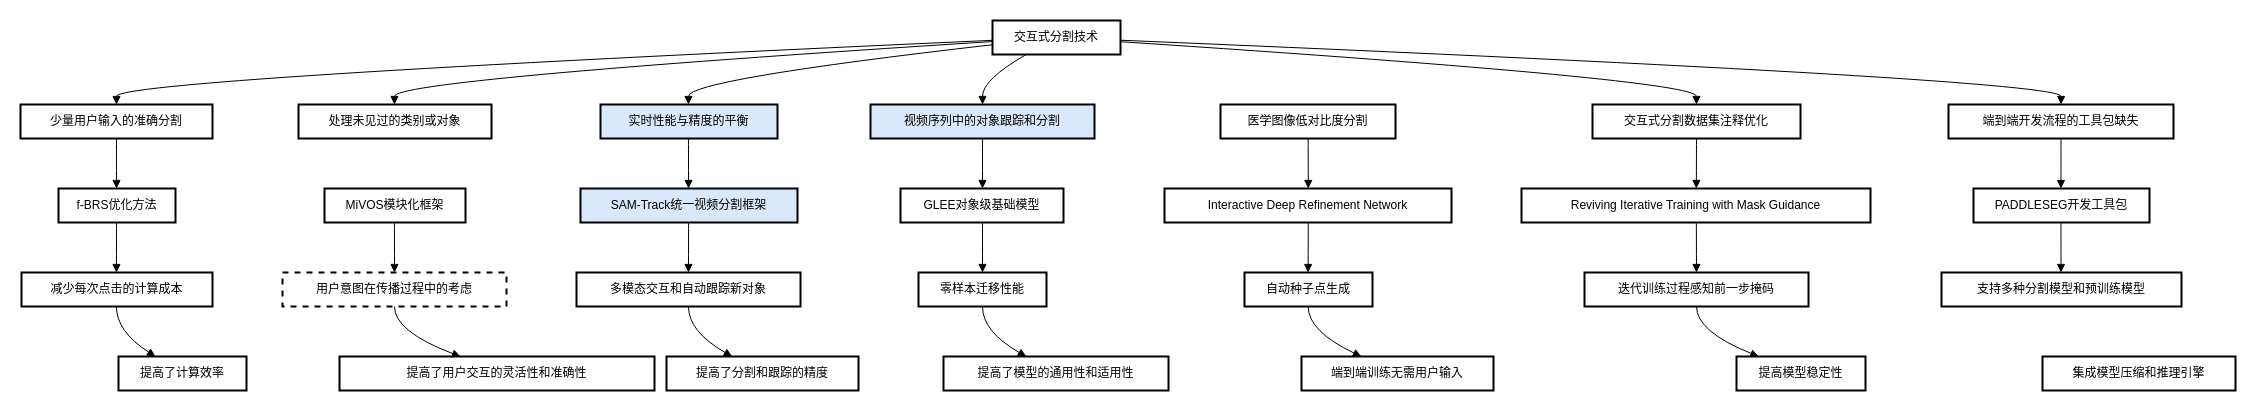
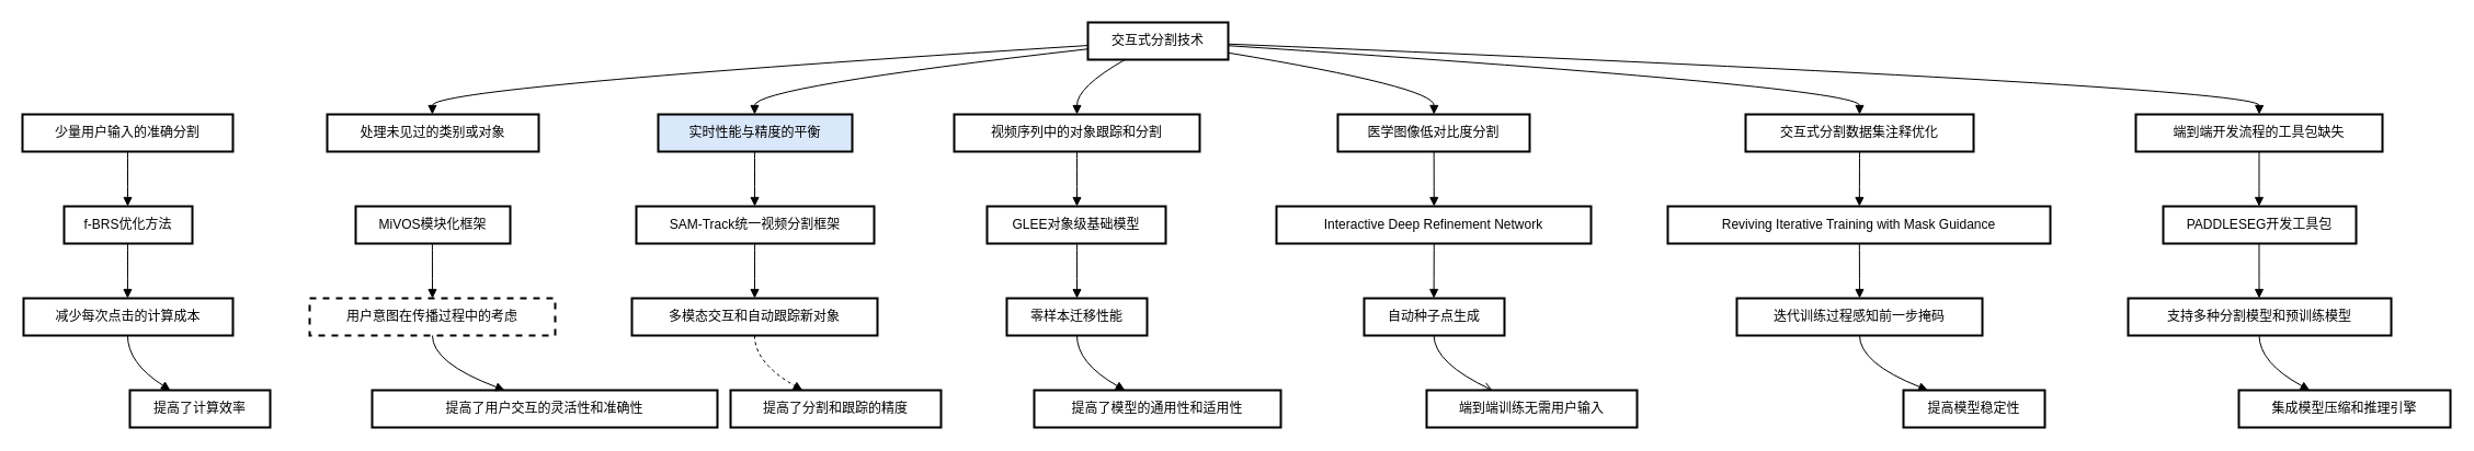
  <mxCell id="0" />
  <mxCell id="1" parent="0" />
  <mxCell id="2" value="交互式分割技术" style="whiteSpace=wrap;strokeWidth=2;" vertex="1" parent="1"><mxGeometry x="992" y="20" width="128" height="34" as="geometry" /></mxCell>
  <mxCell id="3" value="少量用户输入的准确分割" style="whiteSpace=wrap;strokeWidth=2;" vertex="1" parent="1"><mxGeometry x="20" y="104" width="192" height="34" as="geometry" /></mxCell>
  <mxCell id="4" value="处理未见过的类别或对象" style="whiteSpace=wrap;strokeWidth=2;" vertex="1" parent="1"><mxGeometry x="298" y="104" width="193" height="34" as="geometry" /></mxCell>
  <mxCell id="5" value="实时性能与精度的平衡" style="whiteSpace=wrap;strokeWidth=2;fillColor=#dae8fc;" vertex="1" parent="1"><mxGeometry x="600" y="104" width="177" height="34" as="geometry" /></mxCell>
- <mxCell id="6" value="视频序列中的对象跟踪和分割" style="whiteSpace=wrap;strokeWidth=2;fillColor=#dae8fc;" vertex="1" parent="1"><mxGeometry x="870" y="104" width="224" height="34" as="geometry" /></mxCell>
+ <mxCell id="6" value="视频序列中的对象跟踪和分割" style="whiteSpace=wrap;strokeWidth=2;" vertex="1" parent="1"><mxGeometry x="870" y="104" width="224" height="34" as="geometry" /></mxCell>
  <mxCell id="7" value="医学图像低对比度分割" style="whiteSpace=wrap;strokeWidth=2;" vertex="1" parent="1"><mxGeometry x="1220" y="104" width="175" height="34" as="geometry" /></mxCell>
  <mxCell id="8" value="交互式分割数据集注释优化" style="whiteSpace=wrap;strokeWidth=2;" vertex="1" parent="1"><mxGeometry x="1592" y="104" width="208" height="34" as="geometry" /></mxCell>
  <mxCell id="9" value="端到端开发流程的工具包缺失" style="whiteSpace=wrap;strokeWidth=2;" vertex="1" parent="1"><mxGeometry x="1948" y="104" width="225" height="34" as="geometry" /></mxCell>
  <mxCell id="10" value="f-BRS优化方法" style="whiteSpace=wrap;strokeWidth=2;" vertex="1" parent="1"><mxGeometry x="58" y="188" width="117" height="34" as="geometry" /></mxCell>
  <mxCell id="11" value="MiVOS模块化框架" style="whiteSpace=wrap;strokeWidth=2;" vertex="1" parent="1"><mxGeometry x="324" y="188" width="141" height="34" as="geometry" /></mxCell>
- <mxCell id="12" value="SAM-Track统一视频分割框架" style="whiteSpace=wrap;strokeWidth=2;fillColor=#dae8fc;" vertex="1" parent="1"><mxGeometry x="580" y="188" width="217" height="34" as="geometry" /></mxCell>
+ <mxCell id="12" value="SAM-Track统一视频分割框架" style="whiteSpace=wrap;strokeWidth=2;" vertex="1" parent="1"><mxGeometry x="580" y="188" width="217" height="34" as="geometry" /></mxCell>
  <mxCell id="13" value="GLEE对象级基础模型" style="whiteSpace=wrap;strokeWidth=2;" vertex="1" parent="1"><mxGeometry x="900" y="188" width="163" height="34" as="geometry" /></mxCell>
  <mxCell id="14" value="Interactive Deep Refinement Network" style="whiteSpace=wrap;strokeWidth=2;" vertex="1" parent="1"><mxGeometry x="1164" y="188" width="287" height="34" as="geometry" /></mxCell>
  <mxCell id="15" value="Reviving Iterative Training with Mask Guidance" style="whiteSpace=wrap;strokeWidth=2;" vertex="1" parent="1"><mxGeometry x="1521" y="188" width="349" height="34" as="geometry" /></mxCell>
  <mxCell id="16" value="PADDLESEG开发工具包" style="whiteSpace=wrap;strokeWidth=2;" vertex="1" parent="1"><mxGeometry x="1973" y="188" width="176" height="34" as="geometry" /></mxCell>
  <mxCell id="17" value="减少每次点击的计算成本" style="whiteSpace=wrap;strokeWidth=2;" vertex="1" parent="1"><mxGeometry x="21" y="272" width="191" height="34" as="geometry" /></mxCell>
  <mxCell id="18" value="用户意图在传播过程中的考虑" style="whiteSpace=wrap;strokeWidth=2;dashed=1;" vertex="1" parent="1"><mxGeometry x="282" y="272" width="224" height="34" as="geometry" /></mxCell>
  <mxCell id="19" value="多模态交互和自动跟踪新对象" style="whiteSpace=wrap;strokeWidth=2;" vertex="1" parent="1"><mxGeometry x="576" y="272" width="224" height="34" as="geometry" /></mxCell>
  <mxCell id="20" value="零样本迁移性能" style="whiteSpace=wrap;strokeWidth=2;" vertex="1" parent="1"><mxGeometry x="918" y="272" width="128" height="34" as="geometry" /></mxCell>
  <mxCell id="21" value="自动种子点生成" style="whiteSpace=wrap;strokeWidth=2;" vertex="1" parent="1"><mxGeometry x="1244" y="272" width="128" height="34" as="geometry" /></mxCell>
  <mxCell id="22" value="迭代训练过程感知前一步掩码" style="whiteSpace=wrap;strokeWidth=2;" vertex="1" parent="1"><mxGeometry x="1584" y="272" width="224" height="34" as="geometry" /></mxCell>
  <mxCell id="23" value="支持多种分割模型和预训练模型" style="whiteSpace=wrap;strokeWidth=2;" vertex="1" parent="1"><mxGeometry x="1941" y="272" width="240" height="34" as="geometry" /></mxCell>
  <mxCell id="24" value="提高了计算效率" style="whiteSpace=wrap;strokeWidth=2;" vertex="1" parent="1"><mxGeometry x="118" y="356" width="128" height="34" as="geometry" /></mxCell>
  <mxCell id="25" value="提高了用户交互的灵活性和准确性" style="whiteSpace=wrap;strokeWidth=2;" vertex="1" parent="1"><mxGeometry x="339" y="356" width="315" height="34" as="geometry" /></mxCell>
  <mxCell id="26" value="提高了分割和跟踪的精度" style="whiteSpace=wrap;strokeWidth=2;" vertex="1" parent="1"><mxGeometry x="666" y="356" width="192" height="34" as="geometry" /></mxCell>
  <mxCell id="27" value="提高了模型的通用性和适用性" style="whiteSpace=wrap;strokeWidth=2;" vertex="1" parent="1"><mxGeometry x="943" y="356" width="225" height="34" as="geometry" /></mxCell>
  <mxCell id="28" value="端到端训练无需用户输入" style="whiteSpace=wrap;strokeWidth=2;" vertex="1" parent="1"><mxGeometry x="1301" y="356" width="192" height="34" as="geometry" /></mxCell>
  <mxCell id="29" value="提高模型稳定性" style="whiteSpace=wrap;strokeWidth=2;" vertex="1" parent="1"><mxGeometry x="1736" y="356" width="129" height="34" as="geometry" /></mxCell>
  <mxCell id="30" value="集成模型压缩和推理引擎" style="whiteSpace=wrap;strokeWidth=2;" vertex="1" parent="1"><mxGeometry x="2042" y="356" width="193" height="34" as="geometry" /></mxCell>
- <mxCell id="31" value="" style="curved=1;startArrow=none;endArrow=block;exitX=-0.004;exitY=0.584;entryX=0.5;entryY=0;rounded=0;" edge="1" parent="1" source="2" target="3"><mxGeometry relative="1" as="geometry"><Array as="points"><mxPoint x="116" y="79" /></Array></mxGeometry></mxCell>
  <mxCell id="32" value="" style="curved=1;startArrow=none;endArrow=block;exitX=-0.004;exitY=0.62;entryX=0.497;entryY=0;rounded=0;" edge="1" parent="1" source="2" target="4"><mxGeometry relative="1" as="geometry"><Array as="points"><mxPoint x="394" y="79" /></Array></mxGeometry></mxCell>
  <mxCell id="33" value="" style="curved=1;startArrow=none;endArrow=block;exitX=-0.004;exitY=0.715;entryX=0.497;entryY=0;rounded=0;" edge="1" parent="1" source="2" target="5"><mxGeometry relative="1" as="geometry"><Array as="points"><mxPoint x="688" y="79" /></Array></mxGeometry></mxCell>
  <mxCell id="34" value="" style="curved=1;startArrow=none;endArrow=block;exitX=0.264;exitY=1;entryX=0.5;entryY=0;rounded=0;" edge="1" parent="1" source="2" target="6"><mxGeometry relative="1" as="geometry"><Array as="points"><mxPoint x="982" y="79" /></Array></mxGeometry></mxCell>
+ <mxCell id="35" value="" style="curved=1;startArrow=none;endArrow=block;exitX=0.996;exitY=0.814;entryX=0.501;entryY=0;rounded=0;" edge="1" parent="1" source="2" target="7"><mxGeometry relative="1" as="geometry"><Array as="points"><mxPoint x="1308" y="79" /></Array></mxGeometry></mxCell>
  <mxCell id="36" value="" style="curved=1;startArrow=none;endArrow=block;exitX=0.996;exitY=0.623;entryX=0.5;entryY=0;rounded=0;" edge="1" parent="1" source="2" target="8"><mxGeometry relative="1" as="geometry"><Array as="points"><mxPoint x="1696" y="79" /></Array></mxGeometry></mxCell>
  <mxCell id="37" value="" style="curved=1;startArrow=none;endArrow=block;exitX=0.996;exitY=0.579;entryX=0.5;entryY=0;rounded=0;" edge="1" parent="1" source="2" target="9"><mxGeometry relative="1" as="geometry"><Array as="points"><mxPoint x="2061" y="79" /></Array></mxGeometry></mxCell>
  <mxCell id="38" value="" style="curved=1;startArrow=none;endArrow=block;exitX=0.5;exitY=1;entryX=0.496;entryY=0;rounded=0;" edge="1" parent="1" source="3" target="10"><mxGeometry relative="1" as="geometry"><Array as="points" /></mxGeometry></mxCell>
  <mxCell id="39" value="" style="curved=1;startArrow=none;endArrow=block;exitX=0.497;exitY=1;entryX=0.498;entryY=0;rounded=0;" edge="1" parent="1" source="5" target="12"><mxGeometry relative="1" as="geometry"><Array as="points" /></mxGeometry></mxCell>
  <mxCell id="40" value="" style="curved=1;startArrow=none;endArrow=block;exitX=0.5;exitY=1;entryX=0.503;entryY=0;rounded=0;" edge="1" parent="1" source="6" target="13"><mxGeometry relative="1" as="geometry"><Array as="points" /></mxGeometry></mxCell>
  <mxCell id="41" value="" style="curved=1;startArrow=none;endArrow=block;exitX=0.501;exitY=1;entryX=0.501;entryY=0;rounded=0;" edge="1" parent="1" source="7" target="14"><mxGeometry relative="1" as="geometry"><Array as="points" /></mxGeometry></mxCell>
  <mxCell id="42" value="" style="curved=1;startArrow=none;endArrow=block;exitX=0.5;exitY=1;entryX=0.501;entryY=0;rounded=0;" edge="1" parent="1" source="8" target="15"><mxGeometry relative="1" as="geometry"><Array as="points" /></mxGeometry></mxCell>
  <mxCell id="43" value="" style="curved=1;startArrow=none;endArrow=block;exitX=0.5;exitY=1;entryX=0.497;entryY=0;rounded=0;" edge="1" parent="1" source="9" target="16"><mxGeometry relative="1" as="geometry"><Array as="points" /></mxGeometry></mxCell>
  <mxCell id="44" value="" style="curved=1;startArrow=none;endArrow=block;exitX=0.496;exitY=1;entryX=0.497;entryY=0;rounded=0;" edge="1" parent="1" source="10" target="17"><mxGeometry relative="1" as="geometry"><Array as="points" /></mxGeometry></mxCell>
  <mxCell id="45" value="" style="curved=1;startArrow=none;endArrow=block;exitX=0.496;exitY=1;entryX=0.5;entryY=0;rounded=0;" edge="1" parent="1" source="11" target="18"><mxGeometry relative="1" as="geometry"><Array as="points" /></mxGeometry></mxCell>
  <mxCell id="46" value="" style="curved=1;startArrow=none;endArrow=block;exitX=0.498;exitY=1;entryX=0.5;entryY=0;rounded=0;" edge="1" parent="1" source="12" target="19"><mxGeometry relative="1" as="geometry"><Array as="points" /></mxGeometry></mxCell>
  <mxCell id="47" value="" style="curved=1;startArrow=none;endArrow=block;exitX=0.503;exitY=1;entryX=0.5;entryY=0;rounded=0;" edge="1" parent="1" source="13" target="20"><mxGeometry relative="1" as="geometry"><Array as="points" /></mxGeometry></mxCell>
  <mxCell id="48" value="" style="curved=1;startArrow=none;endArrow=block;exitX=0.501;exitY=1;entryX=0.497;entryY=0;rounded=0;" edge="1" parent="1" source="14" target="21"><mxGeometry relative="1" as="geometry"><Array as="points" /></mxGeometry></mxCell>
  <mxCell id="49" value="" style="curved=1;startArrow=none;endArrow=block;exitX=0.501;exitY=1;entryX=0.5;entryY=0;rounded=0;" edge="1" parent="1" source="15" target="22"><mxGeometry relative="1" as="geometry"><Array as="points" /></mxGeometry></mxCell>
  <mxCell id="50" value="" style="curved=1;startArrow=none;endArrow=block;exitX=0.497;exitY=1;entryX=0.498;entryY=0;rounded=0;" edge="1" parent="1" source="16" target="23"><mxGeometry relative="1" as="geometry"><Array as="points" /></mxGeometry></mxCell>
  <mxCell id="51" value="" style="curved=1;startArrow=none;endArrow=block;exitX=0.497;exitY=1;entryX=0.289;entryY=0;rounded=0;" edge="1" parent="1" source="17" target="24"><mxGeometry relative="1" as="geometry"><Array as="points"><mxPoint x="116" y="331" /></Array></mxGeometry></mxCell>
  <mxCell id="52" value="" style="curved=1;startArrow=none;endArrow=block;exitX=0.5;exitY=1;entryX=0.384;entryY=0;rounded=0;" edge="1" parent="1" source="18" target="25"><mxGeometry relative="1" as="geometry"><Array as="points"><mxPoint x="394" y="331" /></Array></mxGeometry></mxCell>
- <mxCell id="53" value="" style="curved=1;startArrow=none;endArrow=block;exitX=0.5;exitY=1;entryX=0.342;entryY=0;rounded=0;" edge="1" parent="1" source="19" target="26"><mxGeometry relative="1" as="geometry"><Array as="points"><mxPoint x="688" y="331" /></Array></mxGeometry></mxCell>
+ <mxCell id="53" value="" style="curved=1;startArrow=none;endArrow=block;exitX=0.5;exitY=1;entryX=0.342;entryY=0;rounded=0;dashed=1;" edge="1" parent="1" source="19" target="26"><mxGeometry relative="1" as="geometry"><Array as="points"><mxPoint x="688" y="331" /></Array></mxGeometry></mxCell>
  <mxCell id="54" value="" style="curved=1;startArrow=none;endArrow=block;exitX=0.5;exitY=1;entryX=0.368;entryY=0;rounded=0;" edge="1" parent="1" source="20" target="27"><mxGeometry relative="1" as="geometry"><Array as="points"><mxPoint x="982" y="331" /></Array></mxGeometry></mxCell>
- <mxCell id="55" value="" style="curved=1;startArrow=none;endArrow=block;exitX=0.497;exitY=1;entryX=0.312;entryY=0;rounded=0;" edge="1" parent="1" source="21" target="28"><mxGeometry relative="1" as="geometry"><Array as="points"><mxPoint x="1308" y="331" /></Array></mxGeometry></mxCell>
+ <mxCell id="55" value="" style="curved=1;startArrow=none;endArrow=open;exitX=0.497;exitY=1;entryX=0.312;entryY=0;rounded=0;" edge="1" parent="1" source="21" target="28"><mxGeometry relative="1" as="geometry"><Array as="points"><mxPoint x="1308" y="331" /></Array></mxGeometry></mxCell>
  <mxCell id="56" value="" style="curved=1;startArrow=none;endArrow=block;exitX=0.5;exitY=1;entryX=0.173;entryY=0;rounded=0;" edge="1" parent="1" source="22" target="29"><mxGeometry relative="1" as="geometry"><Array as="points"><mxPoint x="1696" y="331" /></Array></mxGeometry></mxCell>
+ <mxCell id="57" value="" style="curved=1;startArrow=none;endArrow=block;exitX=0.498;exitY=1;entryX=0.335;entryY=0;rounded=0;" edge="1" parent="1" source="23" target="30"><mxGeometry relative="1" as="geometry"><Array as="points"><mxPoint x="2061" y="331" /></Array></mxGeometry></mxCell>
